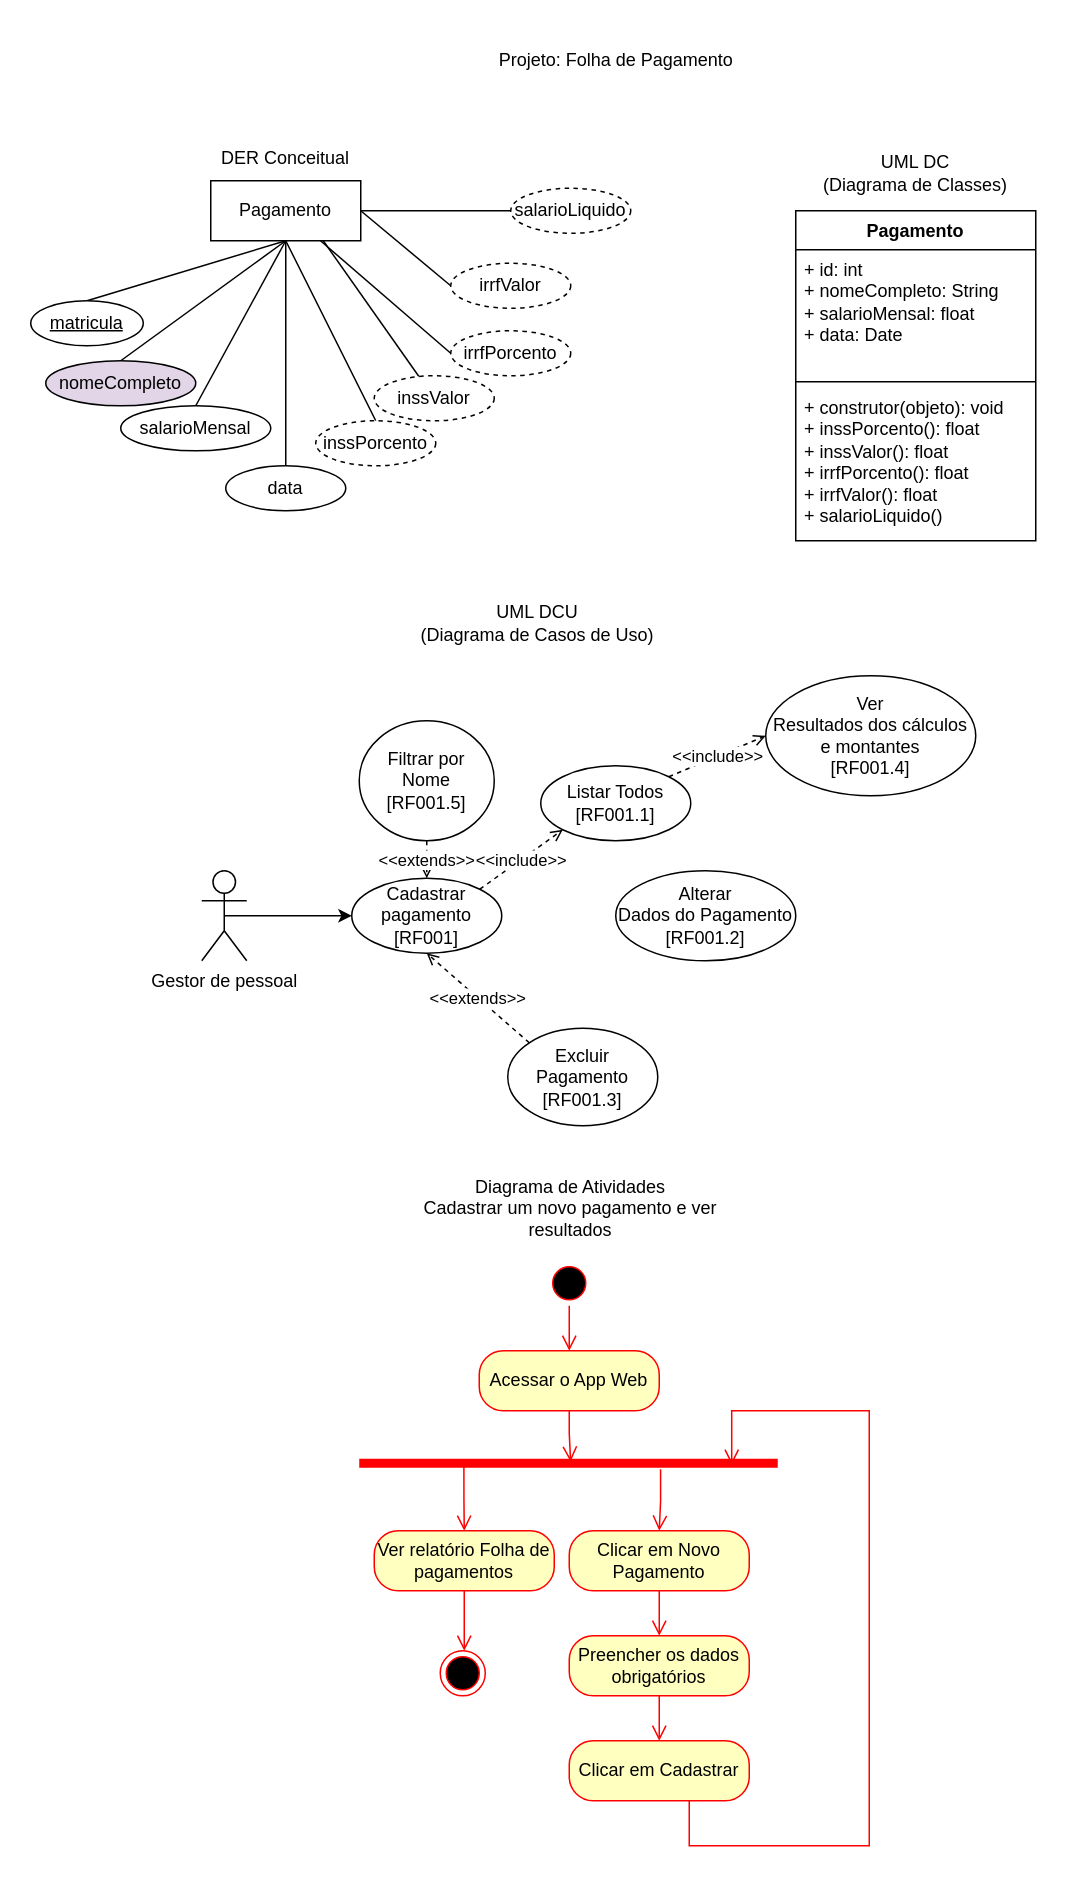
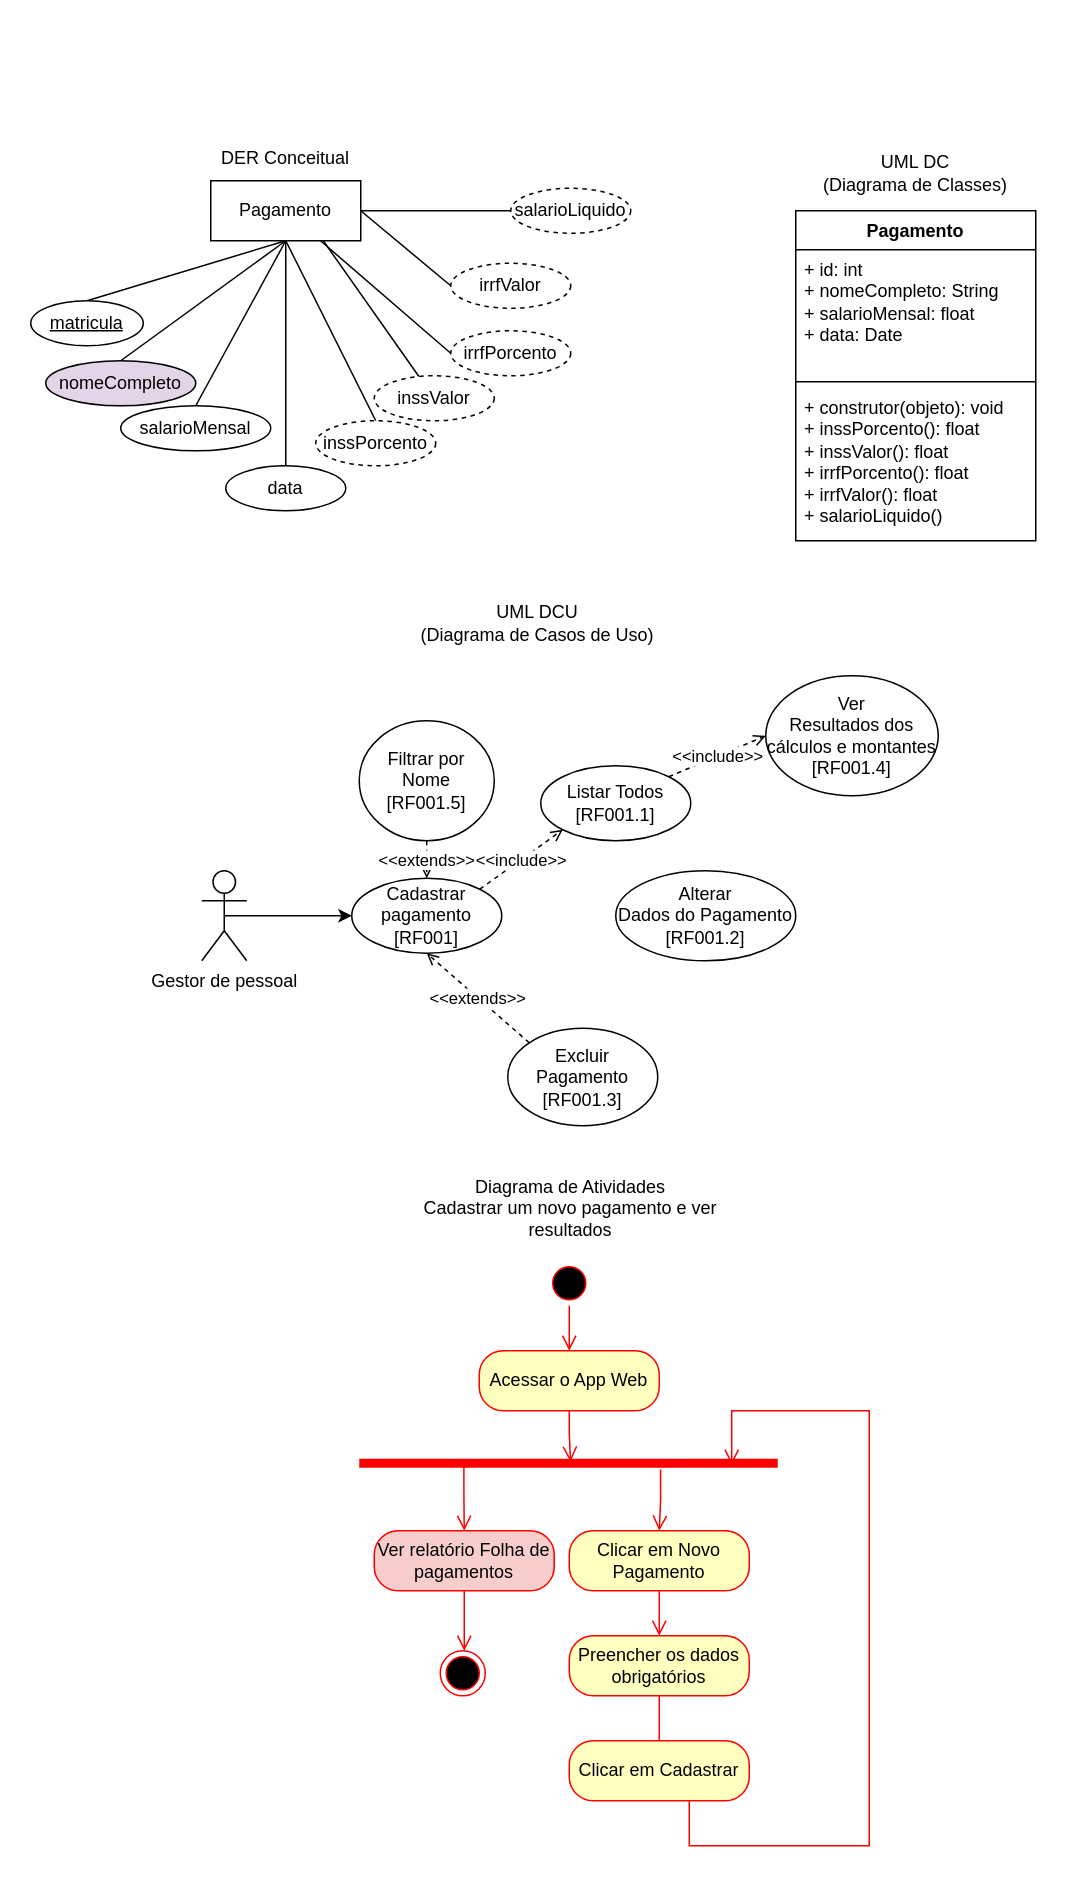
  <mxCell id="0" />
  <mxCell id="1" parent="0" />
- <mxCell id="2" value="Projeto: Folha de Pagamento" style="text;html=1;strokeColor=none;fillColor=none;align=center;verticalAlign=middle;whiteSpace=wrap;rounded=0;" parent="1" vertex="1"><mxGeometry x="309.5" y="20" width="201" height="40" as="geometry" /></mxCell>
  <mxCell id="3" value="DER Conceitual" style="text;html=1;strokeColor=none;fillColor=none;align=center;verticalAlign=middle;whiteSpace=wrap;rounded=0;" parent="1" vertex="1"><mxGeometry x="130" y="90" width="120" height="30" as="geometry" /></mxCell>
  <mxCell id="4" value="UML DCU&lt;br&gt;(Diagrama de Casos de Uso)" style="text;html=1;strokeColor=none;fillColor=none;align=center;verticalAlign=middle;whiteSpace=wrap;rounded=0;" parent="1" vertex="1"><mxGeometry x="270" y="400" width="176" height="30" as="geometry" /></mxCell>
  <mxCell id="5" style="rounded=0;orthogonalLoop=1;jettySize=auto;html=1;exitX=1;exitY=0.5;exitDx=0;exitDy=0;entryX=0;entryY=0.5;entryDx=0;entryDy=0;endArrow=none;endFill=0;" parent="1" source="6" target="24" edge="1"><mxGeometry relative="1" as="geometry" /></mxCell>
  <mxCell id="6" value="Pagamento" style="whiteSpace=wrap;html=1;align=center;" parent="1" vertex="1"><mxGeometry x="140" y="120" width="100" height="40" as="geometry" /></mxCell>
  <mxCell id="7" style="rounded=0;orthogonalLoop=1;jettySize=auto;html=1;exitX=0.5;exitY=0;exitDx=0;exitDy=0;entryX=0.5;entryY=1;entryDx=0;entryDy=0;endArrow=none;endFill=0;" parent="1" source="8" target="6" edge="1"><mxGeometry relative="1" as="geometry" /></mxCell>
  <mxCell id="8" value="matricula" style="ellipse;whiteSpace=wrap;html=1;align=center;fontStyle=4" parent="1" vertex="1"><mxGeometry x="20" y="200" width="75" height="30" as="geometry" /></mxCell>
  <mxCell id="9" style="rounded=0;orthogonalLoop=1;jettySize=auto;html=1;exitX=0.5;exitY=0;exitDx=0;exitDy=0;entryX=0.5;entryY=1;entryDx=0;entryDy=0;endArrow=none;endFill=0;" parent="1" source="10" target="6" edge="1"><mxGeometry relative="1" as="geometry" /></mxCell>
  <mxCell id="10" value="nomeCompleto" style="ellipse;whiteSpace=wrap;html=1;align=center;fillColor=#e1d5e7;" parent="1" vertex="1"><mxGeometry x="30" y="240" width="100" height="30" as="geometry" /></mxCell>
  <mxCell id="11" style="rounded=0;orthogonalLoop=1;jettySize=auto;html=1;exitX=0.5;exitY=0;exitDx=0;exitDy=0;entryX=0.5;entryY=1;entryDx=0;entryDy=0;endArrow=none;endFill=0;" parent="1" source="12" target="6" edge="1"><mxGeometry relative="1" as="geometry" /></mxCell>
  <mxCell id="12" value="salarioMensal" style="ellipse;whiteSpace=wrap;html=1;align=center;" parent="1" vertex="1"><mxGeometry x="80" y="270" width="100" height="30" as="geometry" /></mxCell>
  <mxCell id="13" style="rounded=0;orthogonalLoop=1;jettySize=auto;html=1;entryX=0.75;entryY=1;entryDx=0;entryDy=0;endArrow=none;endFill=0;" parent="1" source="14" target="6" edge="1"><mxGeometry relative="1" as="geometry" /></mxCell>
  <mxCell id="14" value="inssValor" style="ellipse;whiteSpace=wrap;html=1;align=center;dashed=1;" parent="1" vertex="1"><mxGeometry x="249" y="250" width="80" height="30" as="geometry" /></mxCell>
  <mxCell id="15" style="rounded=0;orthogonalLoop=1;jettySize=auto;html=1;exitX=0.5;exitY=0;exitDx=0;exitDy=0;entryX=0.5;entryY=1;entryDx=0;entryDy=0;endArrow=none;endFill=0;" parent="1" source="16" target="6" edge="1"><mxGeometry relative="1" as="geometry" /></mxCell>
  <mxCell id="16" value="data" style="ellipse;whiteSpace=wrap;html=1;align=center;" parent="1" vertex="1"><mxGeometry x="150" y="310" width="80" height="30" as="geometry" /></mxCell>
  <mxCell id="17" style="rounded=0;orthogonalLoop=1;jettySize=auto;html=1;exitX=0.5;exitY=0;exitDx=0;exitDy=0;entryX=0.5;entryY=1;entryDx=0;entryDy=0;endArrow=none;endFill=0;" parent="1" source="36" target="6" edge="1"><mxGeometry relative="1" as="geometry"><mxPoint x="310" y="220" as="sourcePoint" /></mxGeometry></mxCell>
  <mxCell id="18" style="rounded=0;orthogonalLoop=1;jettySize=auto;html=1;exitX=0;exitY=0.5;exitDx=0;exitDy=0;endArrow=none;endFill=0;" parent="1" source="19" target="6" edge="1"><mxGeometry relative="1" as="geometry" /></mxCell>
  <mxCell id="19" value="irrfPorcento" style="ellipse;whiteSpace=wrap;html=1;align=center;dashed=1;" parent="1" vertex="1"><mxGeometry x="300" y="220" width="80" height="30" as="geometry" /></mxCell>
  <mxCell id="20" value="Pagamento" style="swimlane;fontStyle=1;align=center;verticalAlign=top;childLayout=stackLayout;horizontal=1;startSize=26;horizontalStack=0;resizeParent=1;resizeParentMax=0;resizeLast=0;collapsible=1;marginBottom=0;whiteSpace=wrap;html=1;" parent="1" vertex="1"><mxGeometry x="530" y="140" width="160" height="220" as="geometry" /></mxCell>
  <mxCell id="21" value="+ id: int&lt;br&gt;+ nomeCompleto: String&lt;br&gt;+ salarioMensal: float&lt;br&gt;+ data: Date" style="text;strokeColor=none;fillColor=none;align=left;verticalAlign=top;spacingLeft=4;spacingRight=4;overflow=hidden;rotatable=0;points=[[0,0.5],[1,0.5]];portConstraint=eastwest;whiteSpace=wrap;html=1;" parent="20" vertex="1"><mxGeometry y="26" width="160" height="84" as="geometry" /></mxCell>
  <mxCell id="22" value="" style="line;strokeWidth=1;fillColor=none;align=left;verticalAlign=middle;spacingTop=-1;spacingLeft=3;spacingRight=3;rotatable=0;labelPosition=right;points=[];portConstraint=eastwest;strokeColor=inherit;" parent="20" vertex="1"><mxGeometry y="110" width="160" height="8" as="geometry" /></mxCell>
  <mxCell id="23" value="+ construtor(objeto): void&lt;br&gt;+ inssPorcento(): float&lt;br&gt;+ inssValor(): float&lt;br&gt;+ irrfPorcento(): float&lt;br&gt;+ irrfValor(): float&lt;br&gt;+ salarioLiquido()" style="text;strokeColor=none;fillColor=none;align=left;verticalAlign=top;spacingLeft=4;spacingRight=4;overflow=hidden;rotatable=0;points=[[0,0.5],[1,0.5]];portConstraint=eastwest;whiteSpace=wrap;html=1;" parent="20" vertex="1"><mxGeometry y="118" width="160" height="102" as="geometry" /></mxCell>
  <mxCell id="24" value="irrfValor" style="ellipse;whiteSpace=wrap;html=1;align=center;dashed=1;" parent="1" vertex="1"><mxGeometry x="300" y="175" width="80" height="30" as="geometry" /></mxCell>
  <mxCell id="25" value="UML DC&lt;br&gt;(Diagrama de Classes)" style="text;html=1;strokeColor=none;fillColor=none;align=center;verticalAlign=middle;whiteSpace=wrap;rounded=0;" parent="1" vertex="1"><mxGeometry x="540" y="100" width="140" height="30" as="geometry" /></mxCell>
  <mxCell id="26" style="edgeStyle=orthogonalEdgeStyle;rounded=0;orthogonalLoop=1;jettySize=auto;html=1;exitX=0.5;exitY=0.5;exitDx=0;exitDy=0;exitPerimeter=0;entryX=0;entryY=0.5;entryDx=0;entryDy=0;" parent="1" source="27" target="29" edge="1"><mxGeometry relative="1" as="geometry" /></mxCell>
  <mxCell id="27" value="Gestor de pessoal" style="shape=umlActor;verticalLabelPosition=bottom;verticalAlign=top;html=1;" parent="1" vertex="1"><mxGeometry x="134" y="580" width="30" height="60" as="geometry" /></mxCell>
  <mxCell id="28" value="&amp;lt;&amp;lt;include&amp;gt;&amp;gt;" style="rounded=0;orthogonalLoop=1;jettySize=auto;html=1;exitX=1;exitY=0;exitDx=0;exitDy=0;entryX=0;entryY=1;entryDx=0;entryDy=0;dashed=1;endArrow=open;endFill=0;" parent="1" source="29" target="31" edge="1"><mxGeometry relative="1" as="geometry"><mxPoint x="374" y="560" as="targetPoint" /></mxGeometry></mxCell>
  <mxCell id="29" value="Cadastrar pagamento&lt;br&gt;[RF001]" style="ellipse;whiteSpace=wrap;html=1;" parent="1" vertex="1"><mxGeometry x="234" y="585" width="100" height="50" as="geometry" /></mxCell>
  <mxCell id="30" value="&amp;lt;&amp;lt;include&amp;gt;&amp;gt;" style="rounded=0;orthogonalLoop=1;jettySize=auto;html=1;exitX=1;exitY=0;exitDx=0;exitDy=0;entryX=0;entryY=0.5;entryDx=0;entryDy=0;dashed=1;endArrow=open;endFill=0;" parent="1" source="31" target="32" edge="1"><mxGeometry relative="1" as="geometry" /></mxCell>
  <mxCell id="31" value="Listar Todos [RF001.1]" style="ellipse;whiteSpace=wrap;html=1;" parent="1" vertex="1"><mxGeometry x="360" y="510" width="100" height="50" as="geometry" /></mxCell>
- <mxCell id="32" value="Ver&lt;br&gt;Resultados dos cálculos e montantes&lt;br&gt;[RF001.4]" style="ellipse;whiteSpace=wrap;html=1;" parent="1" vertex="1"><mxGeometry x="510" y="450" width="140" height="80" as="geometry" /></mxCell>
+ <mxCell id="32" value="Ver&lt;br&gt;Resultados dos cálculos e montantes&lt;br&gt;[RF001.4]" style="ellipse;whiteSpace=wrap;html=1;" parent="1" vertex="1"><mxGeometry x="510" y="450" width="115" height="80" as="geometry" /></mxCell>
  <mxCell id="33" value="Alterar&lt;br&gt;Dados do Pagamento&lt;br&gt;[RF001.2]" style="ellipse;whiteSpace=wrap;html=1;" parent="1" vertex="1"><mxGeometry x="410" y="580" width="120" height="60" as="geometry" /></mxCell>
  <mxCell id="34" value="&amp;lt;&amp;lt;extends&amp;gt;&amp;gt;" style="rounded=0;orthogonalLoop=1;jettySize=auto;html=1;exitX=0;exitY=0;exitDx=0;exitDy=0;entryX=0.5;entryY=1;entryDx=0;entryDy=0;dashed=1;endArrow=open;endFill=0;" parent="1" source="35" target="29" edge="1"><mxGeometry relative="1" as="geometry" /></mxCell>
  <mxCell id="35" value="Excluir Pagamento&lt;br&gt;[RF001.3]" style="ellipse;whiteSpace=wrap;html=1;" parent="1" vertex="1"><mxGeometry x="338" y="685" width="100" height="65" as="geometry" /></mxCell>
  <mxCell id="36" value="inssPorcento" style="ellipse;whiteSpace=wrap;html=1;align=center;dashed=1;" vertex="1" parent="1"><mxGeometry x="210" y="280" width="80" height="30" as="geometry" /></mxCell>
  <mxCell id="37" style="rounded=0;orthogonalLoop=1;jettySize=auto;html=1;exitX=0;exitY=0.5;exitDx=0;exitDy=0;entryX=1;entryY=0.5;entryDx=0;entryDy=0;endArrow=none;endFill=0;" edge="1" parent="1" source="38" target="6"><mxGeometry relative="1" as="geometry" /></mxCell>
  <mxCell id="38" value="salarioLiquido" style="ellipse;whiteSpace=wrap;html=1;align=center;dashed=1;" vertex="1" parent="1"><mxGeometry x="340" y="125" width="80" height="30" as="geometry" /></mxCell>
  <mxCell id="39" value="Filtrar por&lt;br&gt;Nome&lt;br&gt;[RF001.5]" style="ellipse;whiteSpace=wrap;html=1;" vertex="1" parent="1"><mxGeometry x="239" y="480" width="90" height="80" as="geometry" /></mxCell>
  <mxCell id="40" value="&amp;lt;&amp;lt;extends&amp;gt;&amp;gt;" style="rounded=0;orthogonalLoop=1;jettySize=auto;html=1;exitX=0.5;exitY=1;exitDx=0;exitDy=0;dashed=1;endArrow=open;endFill=0;entryX=0.5;entryY=0;entryDx=0;entryDy=0;" edge="1" parent="1" source="39" target="29"><mxGeometry relative="1" as="geometry"><mxPoint x="240" y="550" as="targetPoint" /></mxGeometry></mxCell>
  <mxCell id="41" value="Diagrama de Atividades&lt;br&gt;Cadastrar um novo pagamento e ver resultados" style="text;html=1;strokeColor=none;fillColor=none;align=center;verticalAlign=middle;whiteSpace=wrap;rounded=0;" vertex="1" parent="1"><mxGeometry x="270" y="770" width="220" height="70" as="geometry" /></mxCell>
  <mxCell id="42" value="" style="ellipse;html=1;shape=startState;fillColor=#000000;strokeColor=#ff0000;" vertex="1" parent="1"><mxGeometry x="364" y="840" width="30" height="30" as="geometry" /></mxCell>
  <mxCell id="43" value="" style="edgeStyle=orthogonalEdgeStyle;html=1;verticalAlign=bottom;endArrow=open;endSize=8;strokeColor=#ff0000;rounded=0;entryX=0.5;entryY=0;entryDx=0;entryDy=0;" edge="1" source="42" parent="1" target="44"><mxGeometry relative="1" as="geometry"><mxPoint x="379" y="900" as="targetPoint" /></mxGeometry></mxCell>
  <mxCell id="44" value="Acessar o App Web" style="rounded=1;whiteSpace=wrap;html=1;arcSize=40;fontColor=#000000;fillColor=#ffffc0;strokeColor=#ff0000;" vertex="1" parent="1"><mxGeometry x="319" y="900" width="120" height="40" as="geometry" /></mxCell>
  <mxCell id="45" value="" style="edgeStyle=orthogonalEdgeStyle;html=1;verticalAlign=bottom;endArrow=open;endSize=8;strokeColor=#ff0000;rounded=0;entryX=0.505;entryY=0.4;entryDx=0;entryDy=0;entryPerimeter=0;" edge="1" source="44" parent="1" target="54"><mxGeometry relative="1" as="geometry"><mxPoint x="434" y="980" as="targetPoint" /></mxGeometry></mxCell>
  <mxCell id="46" value="Clicar em Novo Pagamento" style="rounded=1;whiteSpace=wrap;html=1;arcSize=40;fontColor=#000000;fillColor=#ffffc0;strokeColor=#ff0000;" vertex="1" parent="1"><mxGeometry x="379" y="1020" width="120" height="40" as="geometry" /></mxCell>
  <mxCell id="47" value="" style="edgeStyle=orthogonalEdgeStyle;html=1;verticalAlign=bottom;endArrow=open;endSize=8;strokeColor=#ff0000;rounded=0;entryX=0.5;entryY=0;entryDx=0;entryDy=0;" edge="1" source="46" parent="1" target="48"><mxGeometry relative="1" as="geometry"><mxPoint x="439" y="1150" as="targetPoint" /><Array as="points"><mxPoint x="429" y="1060" /><mxPoint x="429" y="1060" /></Array></mxGeometry></mxCell>
  <mxCell id="48" value="Preencher os dados obrigatórios" style="rounded=1;whiteSpace=wrap;html=1;arcSize=40;fontColor=#000000;fillColor=#ffffc0;strokeColor=#ff0000;" vertex="1" parent="1"><mxGeometry x="379" y="1090" width="120" height="40" as="geometry" /></mxCell>
- <mxCell id="49" value="" style="edgeStyle=orthogonalEdgeStyle;html=1;verticalAlign=bottom;endArrow=open;endSize=8;strokeColor=#ff0000;rounded=0;entryX=0.5;entryY=0;entryDx=0;entryDy=0;" edge="1" source="48" parent="1" target="50"><mxGeometry relative="1" as="geometry"><mxPoint x="389" y="1270" as="targetPoint" /></mxGeometry></mxCell>
+ <mxCell id="49" value="" style="edgeStyle=orthogonalEdgeStyle;html=1;verticalAlign=bottom;endArrow=none;endSize=8;strokeColor=#ff0000;rounded=0;entryX=0.5;entryY=0;entryDx=0;entryDy=0;" edge="1" source="48" parent="1" target="50"><mxGeometry relative="1" as="geometry"><mxPoint x="389" y="1270" as="targetPoint" /></mxGeometry></mxCell>
  <mxCell id="50" value="Clicar em Cadastrar" style="rounded=1;whiteSpace=wrap;html=1;arcSize=40;fontColor=#000000;fillColor=#ffffc0;strokeColor=#ff0000;" vertex="1" parent="1"><mxGeometry x="379" y="1160" width="120" height="40" as="geometry" /></mxCell>
  <mxCell id="51" value="" style="edgeStyle=orthogonalEdgeStyle;html=1;verticalAlign=bottom;endArrow=open;endSize=8;strokeColor=#ff0000;rounded=0;entryX=0.89;entryY=0.6;entryDx=0;entryDy=0;entryPerimeter=0;" edge="1" source="50" parent="1" target="54"><mxGeometry relative="1" as="geometry"><mxPoint x="609" y="1020" as="targetPoint" /><Array as="points"><mxPoint x="459" y="1230" /><mxPoint x="579" y="1230" /><mxPoint x="579" y="940" /><mxPoint x="487" y="940" /></Array></mxGeometry></mxCell>
- <mxCell id="52" value="Ver relatório Folha de pagamentos" style="rounded=1;whiteSpace=wrap;html=1;arcSize=40;fontColor=#000000;fillColor=#ffffc0;strokeColor=#ff0000;" vertex="1" parent="1"><mxGeometry x="249" y="1020" width="120" height="40" as="geometry" /></mxCell>
+ <mxCell id="52" value="Ver relatório Folha de pagamentos" style="rounded=1;whiteSpace=wrap;html=1;arcSize=40;fontColor=#000000;fillColor=#f8cecc;strokeColor=#ff0000;" vertex="1" parent="1"><mxGeometry x="249" y="1020" width="120" height="40" as="geometry" /></mxCell>
  <mxCell id="53" value="" style="edgeStyle=orthogonalEdgeStyle;html=1;verticalAlign=bottom;endArrow=open;endSize=8;strokeColor=#ff0000;rounded=0;" edge="1" source="52" parent="1"><mxGeometry relative="1" as="geometry"><mxPoint x="309" y="1100" as="targetPoint" /></mxGeometry></mxCell>
  <mxCell id="54" value="" style="shape=line;html=1;strokeWidth=6;strokeColor=#ff0000;" vertex="1" parent="1"><mxGeometry x="239" y="970" width="279" height="10" as="geometry" /></mxCell>
  <mxCell id="55" value="" style="edgeStyle=orthogonalEdgeStyle;html=1;verticalAlign=bottom;endArrow=open;endSize=8;strokeColor=#ff0000;rounded=0;entryX=0.5;entryY=0;entryDx=0;entryDy=0;exitX=0.72;exitY=0.9;exitDx=0;exitDy=0;exitPerimeter=0;" edge="1" source="54" parent="1" target="46"><mxGeometry relative="1" as="geometry"><mxPoint x="479" y="1010" as="targetPoint" /></mxGeometry></mxCell>
  <mxCell id="56" value="" style="edgeStyle=orthogonalEdgeStyle;html=1;verticalAlign=bottom;endArrow=open;endSize=8;strokeColor=#ff0000;rounded=0;entryX=0.5;entryY=0;entryDx=0;entryDy=0;exitX=0.25;exitY=0.5;exitDx=0;exitDy=0;exitPerimeter=0;" edge="1" parent="1" source="54" target="52"><mxGeometry relative="1" as="geometry"><mxPoint x="469" y="1030" as="targetPoint" /><mxPoint x="469" y="990" as="sourcePoint" /></mxGeometry></mxCell>
  <mxCell id="57" value="" style="ellipse;html=1;shape=endState;fillColor=#000000;strokeColor=#ff0000;" vertex="1" parent="1"><mxGeometry x="293" y="1100" width="30" height="30" as="geometry" /></mxCell>
